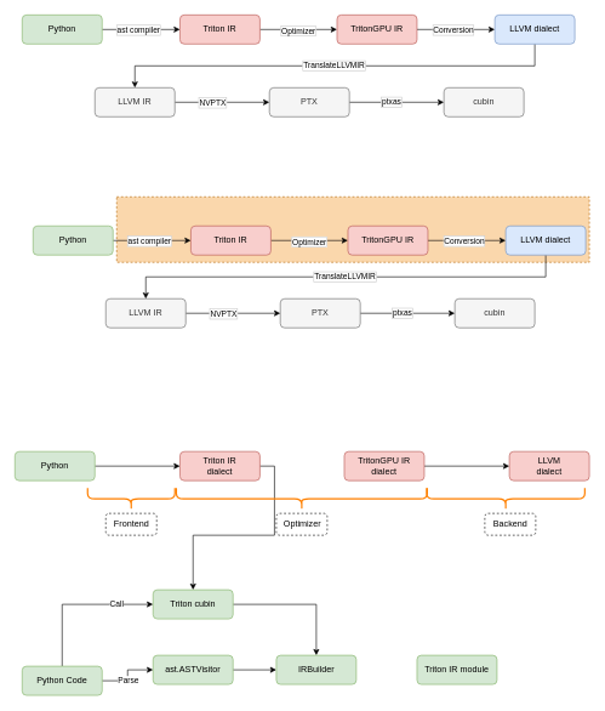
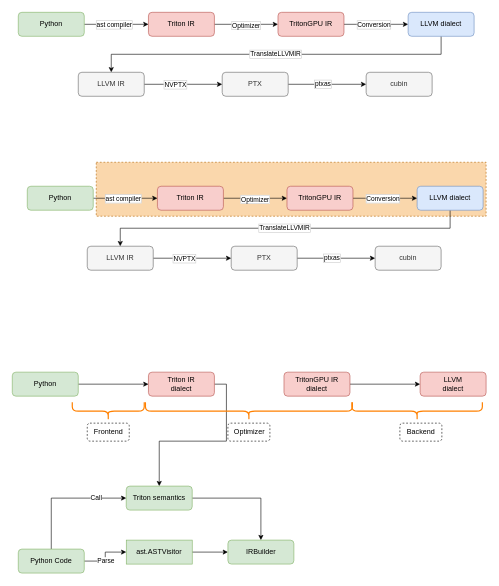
  <mxCell id="0" />
  <mxCell id="1" parent="0" />
  <mxCell id="2" value="" style="rounded=0;whiteSpace=wrap;html=1;labelBorderColor=#CCCCCC;dashed=1;strokeColor=#b46504;fillColor=#fad7ac;" vertex="1" parent="1"><mxGeometry x="160" y="270" width="650" height="90" as="geometry" /></mxCell>
  <mxCell id="3" value="" style="edgeStyle=orthogonalEdgeStyle;rounded=0;orthogonalLoop=1;jettySize=auto;html=1;" edge="1" parent="1" source="5" target="8"><mxGeometry relative="1" as="geometry" /></mxCell>
  <mxCell id="4" value="ast compiler" style="edgeLabel;html=1;align=center;verticalAlign=middle;resizable=0;points=[];labelBorderColor=#CCCCCC;" vertex="1" connectable="0" parent="3"><mxGeometry x="-0.14" relative="1" as="geometry"><mxPoint x="3" as="offset" /></mxGeometry></mxCell>
  <mxCell id="5" value="Python" style="rounded=1;whiteSpace=wrap;html=1;fillColor=#d5e8d4;strokeColor=#82b366;" parent="1" vertex="1"><mxGeometry x="30" y="20" width="110" height="40" as="geometry" /></mxCell>
  <mxCell id="6" value="" style="edgeStyle=orthogonalEdgeStyle;rounded=0;orthogonalLoop=1;jettySize=auto;html=1;" edge="1" parent="1" source="8" target="11"><mxGeometry relative="1" as="geometry" /></mxCell>
  <mxCell id="7" value="Optimizer" style="edgeLabel;html=1;align=center;verticalAlign=middle;resizable=0;points=[];labelBorderColor=#CCCCCC;" vertex="1" connectable="0" parent="6"><mxGeometry x="-0.019" y="-1" relative="1" as="geometry"><mxPoint as="offset" /></mxGeometry></mxCell>
  <mxCell id="8" value="Triton IR" style="rounded=1;whiteSpace=wrap;html=1;fillColor=#f8cecc;strokeColor=#b85450;" parent="1" vertex="1"><mxGeometry x="247" y="20" width="110" height="40" as="geometry" /></mxCell>
  <mxCell id="9" value="" style="edgeStyle=orthogonalEdgeStyle;rounded=0;orthogonalLoop=1;jettySize=auto;html=1;" edge="1" parent="1" source="11" target="14"><mxGeometry relative="1" as="geometry" /></mxCell>
  <mxCell id="10" value="Conversion" style="edgeLabel;html=1;align=center;verticalAlign=middle;resizable=0;points=[];labelBorderColor=#CCCCCC;" vertex="1" connectable="0" parent="9"><mxGeometry x="-0.084" relative="1" as="geometry"><mxPoint as="offset" /></mxGeometry></mxCell>
  <mxCell id="11" value="TritonGPU IR" style="rounded=1;whiteSpace=wrap;html=1;fillColor=#f8cecc;strokeColor=#b85450;" parent="1" vertex="1"><mxGeometry x="463" y="20" width="110" height="40" as="geometry" /></mxCell>
  <mxCell id="12" style="edgeStyle=orthogonalEdgeStyle;rounded=0;orthogonalLoop=1;jettySize=auto;html=1;exitX=0.5;exitY=1;exitDx=0;exitDy=0;entryX=0.5;entryY=0;entryDx=0;entryDy=0;" edge="1" parent="1" source="14" target="17"><mxGeometry relative="1" as="geometry" /></mxCell>
  <mxCell id="13" value="TranslateLLVMIR" style="edgeLabel;html=1;align=center;verticalAlign=middle;resizable=0;points=[];labelBorderColor=#CCCCCC;" vertex="1" connectable="0" parent="12"><mxGeometry x="0.007" y="-1" relative="1" as="geometry"><mxPoint as="offset" /></mxGeometry></mxCell>
  <mxCell id="14" value="LLVM dialect" style="rounded=1;whiteSpace=wrap;html=1;fillColor=#dae8fc;strokeColor=#6c8ebf;" parent="1" vertex="1"><mxGeometry x="680" y="20" width="110" height="40" as="geometry" /></mxCell>
  <mxCell id="15" value="" style="edgeStyle=orthogonalEdgeStyle;rounded=0;orthogonalLoop=1;jettySize=auto;html=1;" edge="1" parent="1" source="17" target="20"><mxGeometry relative="1" as="geometry" /></mxCell>
  <mxCell id="16" value="NVPTX" style="edgeLabel;html=1;align=center;verticalAlign=middle;resizable=0;points=[];labelBorderColor=#CCCCCC;" vertex="1" connectable="0" parent="15"><mxGeometry x="-0.215" relative="1" as="geometry"><mxPoint as="offset" /></mxGeometry></mxCell>
  <mxCell id="17" value="LLVM IR" style="rounded=1;whiteSpace=wrap;html=1;fillColor=#f5f5f5;fontColor=#333333;strokeColor=#666666;" parent="1" vertex="1"><mxGeometry x="130" y="120" width="110" height="40" as="geometry" /></mxCell>
  <mxCell id="18" value="" style="edgeStyle=orthogonalEdgeStyle;rounded=0;orthogonalLoop=1;jettySize=auto;html=1;" edge="1" parent="1" source="20" target="21"><mxGeometry relative="1" as="geometry" /></mxCell>
  <mxCell id="19" value="ptxas" style="edgeLabel;html=1;align=center;verticalAlign=middle;resizable=0;points=[];labelBorderColor=#CCCCCC;" vertex="1" connectable="0" parent="18"><mxGeometry x="-0.123" y="1" relative="1" as="geometry"><mxPoint as="offset" /></mxGeometry></mxCell>
  <mxCell id="20" value="PTX" style="rounded=1;whiteSpace=wrap;html=1;fillColor=#f5f5f5;fontColor=#333333;strokeColor=#666666;" parent="1" vertex="1"><mxGeometry x="370" y="120" width="110" height="40" as="geometry" /></mxCell>
  <mxCell id="21" value="cubin" style="rounded=1;whiteSpace=wrap;html=1;fillColor=#f5f5f5;fontColor=#333333;strokeColor=#666666;" parent="1" vertex="1"><mxGeometry x="610" y="120" width="110" height="40" as="geometry" /></mxCell>
  <mxCell id="22" value="" style="edgeStyle=orthogonalEdgeStyle;rounded=0;orthogonalLoop=1;jettySize=auto;html=1;" edge="1" parent="1" source="24" target="27"><mxGeometry relative="1" as="geometry" /></mxCell>
  <mxCell id="23" value="ast compiler" style="edgeLabel;html=1;align=center;verticalAlign=middle;resizable=0;points=[];labelBorderColor=#CCCCCC;" vertex="1" connectable="0" parent="22"><mxGeometry x="-0.14" relative="1" as="geometry"><mxPoint x="3" as="offset" /></mxGeometry></mxCell>
  <mxCell id="24" value="Python" style="rounded=1;whiteSpace=wrap;html=1;fillColor=#d5e8d4;strokeColor=#82b366;" vertex="1" parent="1"><mxGeometry x="45" y="310" width="110" height="40" as="geometry" /></mxCell>
  <mxCell id="25" value="" style="edgeStyle=orthogonalEdgeStyle;rounded=0;orthogonalLoop=1;jettySize=auto;html=1;" edge="1" parent="1" source="27" target="30"><mxGeometry relative="1" as="geometry" /></mxCell>
  <mxCell id="26" value="Optimizer" style="edgeLabel;html=1;align=center;verticalAlign=middle;resizable=0;points=[];labelBorderColor=#CCCCCC;" vertex="1" connectable="0" parent="25"><mxGeometry x="-0.019" y="-1" relative="1" as="geometry"><mxPoint as="offset" /></mxGeometry></mxCell>
  <mxCell id="27" value="Triton IR" style="rounded=1;whiteSpace=wrap;html=1;fillColor=#f8cecc;strokeColor=#b85450;" vertex="1" parent="1"><mxGeometry x="262" y="310" width="110" height="40" as="geometry" /></mxCell>
  <mxCell id="28" value="" style="edgeStyle=orthogonalEdgeStyle;rounded=0;orthogonalLoop=1;jettySize=auto;html=1;" edge="1" parent="1" source="30" target="33"><mxGeometry relative="1" as="geometry" /></mxCell>
  <mxCell id="29" value="Conversion" style="edgeLabel;html=1;align=center;verticalAlign=middle;resizable=0;points=[];labelBorderColor=#CCCCCC;" vertex="1" connectable="0" parent="28"><mxGeometry x="-0.084" relative="1" as="geometry"><mxPoint as="offset" /></mxGeometry></mxCell>
  <mxCell id="30" value="TritonGPU IR" style="rounded=1;whiteSpace=wrap;html=1;fillColor=#f8cecc;strokeColor=#b85450;" vertex="1" parent="1"><mxGeometry x="478" y="310" width="110" height="40" as="geometry" /></mxCell>
  <mxCell id="31" style="edgeStyle=orthogonalEdgeStyle;rounded=0;orthogonalLoop=1;jettySize=auto;html=1;exitX=0.5;exitY=1;exitDx=0;exitDy=0;entryX=0.5;entryY=0;entryDx=0;entryDy=0;" edge="1" parent="1" source="33" target="36"><mxGeometry relative="1" as="geometry" /></mxCell>
  <mxCell id="32" value="TranslateLLVMIR" style="edgeLabel;html=1;align=center;verticalAlign=middle;resizable=0;points=[];labelBorderColor=#CCCCCC;" vertex="1" connectable="0" parent="31"><mxGeometry x="0.007" y="-1" relative="1" as="geometry"><mxPoint as="offset" /></mxGeometry></mxCell>
  <mxCell id="33" value="LLVM dialect" style="rounded=1;whiteSpace=wrap;html=1;fillColor=#dae8fc;strokeColor=#6c8ebf;" vertex="1" parent="1"><mxGeometry x="695" y="310" width="110" height="40" as="geometry" /></mxCell>
  <mxCell id="34" value="" style="edgeStyle=orthogonalEdgeStyle;rounded=0;orthogonalLoop=1;jettySize=auto;html=1;" edge="1" parent="1" source="36" target="39"><mxGeometry relative="1" as="geometry" /></mxCell>
  <mxCell id="35" value="NVPTX" style="edgeLabel;html=1;align=center;verticalAlign=middle;resizable=0;points=[];labelBorderColor=#CCCCCC;" vertex="1" connectable="0" parent="34"><mxGeometry x="-0.215" relative="1" as="geometry"><mxPoint as="offset" /></mxGeometry></mxCell>
  <mxCell id="36" value="LLVM IR" style="rounded=1;whiteSpace=wrap;html=1;fillColor=#f5f5f5;fontColor=#333333;strokeColor=#666666;" vertex="1" parent="1"><mxGeometry x="145" y="410" width="110" height="40" as="geometry" /></mxCell>
  <mxCell id="37" value="" style="edgeStyle=orthogonalEdgeStyle;rounded=0;orthogonalLoop=1;jettySize=auto;html=1;" edge="1" parent="1" source="39" target="40"><mxGeometry relative="1" as="geometry" /></mxCell>
  <mxCell id="38" value="ptxas" style="edgeLabel;html=1;align=center;verticalAlign=middle;resizable=0;points=[];labelBorderColor=#CCCCCC;" vertex="1" connectable="0" parent="37"><mxGeometry x="-0.123" y="1" relative="1" as="geometry"><mxPoint as="offset" /></mxGeometry></mxCell>
  <mxCell id="39" value="PTX" style="rounded=1;whiteSpace=wrap;html=1;fillColor=#f5f5f5;fontColor=#333333;strokeColor=#666666;" vertex="1" parent="1"><mxGeometry x="385" y="410" width="110" height="40" as="geometry" /></mxCell>
  <mxCell id="40" value="cubin" style="rounded=1;whiteSpace=wrap;html=1;fillColor=#f5f5f5;fontColor=#333333;strokeColor=#666666;" vertex="1" parent="1"><mxGeometry x="625" y="410" width="110" height="40" as="geometry" /></mxCell>
  <mxCell id="41" style="edgeStyle=orthogonalEdgeStyle;rounded=0;orthogonalLoop=1;jettySize=auto;html=1;exitX=1;exitY=0.5;exitDx=0;exitDy=0;" edge="1" parent="1" source="42" target="62"><mxGeometry relative="1" as="geometry" /></mxCell>
  <mxCell id="42" value="Triton IR&lt;br&gt;dialect" style="rounded=1;whiteSpace=wrap;html=1;fillColor=#f8cecc;strokeColor=#b85450;" vertex="1" parent="1"><mxGeometry x="247" y="620" width="110" height="40" as="geometry" /></mxCell>
  <mxCell id="43" style="edgeStyle=orthogonalEdgeStyle;rounded=0;orthogonalLoop=1;jettySize=auto;html=1;exitX=1;exitY=0.5;exitDx=0;exitDy=0;" edge="1" parent="1" source="44" target="42"><mxGeometry relative="1" as="geometry" /></mxCell>
  <mxCell id="44" value="Python" style="rounded=1;whiteSpace=wrap;html=1;fillColor=#d5e8d4;strokeColor=#82b366;" vertex="1" parent="1"><mxGeometry y="620" width="110" height="40" as="geometry" x="20" /></mxCell>
  <mxCell id="45" style="edgeStyle=orthogonalEdgeStyle;rounded=0;orthogonalLoop=1;jettySize=auto;html=1;exitX=1;exitY=0.5;exitDx=0;exitDy=0;" edge="1" parent="1" source="46" target="47"><mxGeometry relative="1" as="geometry" /></mxCell>
  <mxCell id="46" value="TritonGPU IR&lt;br&gt;dialect" style="rounded=1;whiteSpace=wrap;html=1;fillColor=#f8cecc;strokeColor=#b85450;" vertex="1" parent="1"><mxGeometry x="473" y="620" width="110" height="40" as="geometry" /></mxCell>
  <mxCell id="47" value="LLVM&lt;br&gt;dialect" style="rounded=1;whiteSpace=wrap;html=1;fillColor=#f8cecc;strokeColor=#b85450;" vertex="1" parent="1"><mxGeometry x="700" y="620" width="110" height="40" as="geometry" /></mxCell>
  <mxCell id="48" value="" style="shape=curlyBracket;whiteSpace=wrap;html=1;rounded=1;labelPosition=left;verticalLabelPosition=middle;align=right;verticalAlign=middle;labelBorderColor=#CCCCCC;strokeColor=#FF8000;rotation=-90;strokeWidth=2;" vertex="1" parent="1"><mxGeometry x="165" y="625" width="30" height="120" as="geometry" /></mxCell>
  <mxCell id="49" value="" style="shape=curlyBracket;whiteSpace=wrap;html=1;rounded=1;labelPosition=left;verticalLabelPosition=middle;align=right;verticalAlign=middle;labelBorderColor=#CCCCCC;strokeColor=#FF8000;rotation=-90;strokeWidth=2;" vertex="1" parent="1"><mxGeometry x="399.5" y="512.5" width="30" height="345" as="geometry" /></mxCell>
  <mxCell id="50" value="" style="shape=curlyBracket;whiteSpace=wrap;html=1;rounded=1;labelPosition=left;verticalLabelPosition=middle;align=right;verticalAlign=middle;labelBorderColor=#CCCCCC;strokeColor=#FF8000;rotation=-90;strokeWidth=2;" vertex="1" parent="1"><mxGeometry x="680" y="576.25" width="30" height="217.5" as="geometry" /></mxCell>
  <mxCell id="51" value="Frontend" style="text;html=1;align=center;verticalAlign=middle;resizable=0;points=[];autosize=1;strokeColor=default;fillColor=none;rounded=1;dashed=1;" vertex="1" parent="1"><mxGeometry x="145" y="705" width="70" height="30" as="geometry" /></mxCell>
  <mxCell id="52" value="Optimizer" style="text;html=1;align=center;verticalAlign=middle;resizable=0;points=[];autosize=1;strokeColor=default;fillColor=none;rounded=1;dashed=1;" vertex="1" parent="1"><mxGeometry x="379.5" y="705" width="70" height="30" as="geometry" /></mxCell>
  <mxCell id="53" value="Backend" style="text;html=1;align=center;verticalAlign=middle;resizable=0;points=[];autosize=1;strokeColor=default;fillColor=none;rounded=1;dashed=1;" vertex="1" parent="1"><mxGeometry x="666.25" y="705" width="70" height="30" as="geometry" /></mxCell>
  <mxCell id="54" style="edgeStyle=orthogonalEdgeStyle;rounded=0;orthogonalLoop=1;jettySize=auto;html=1;exitX=1;exitY=0.5;exitDx=0;exitDy=0;" edge="1" parent="1" source="58" target="60"><mxGeometry relative="1" as="geometry" /></mxCell>
  <mxCell id="55" value="Parse" style="edgeLabel;html=1;align=center;verticalAlign=middle;resizable=0;points=[];" vertex="1" connectable="0" parent="54"><mxGeometry x="-0.15" relative="1" as="geometry"><mxPoint as="offset" /></mxGeometry></mxCell>
  <mxCell id="56" style="edgeStyle=orthogonalEdgeStyle;rounded=0;orthogonalLoop=1;jettySize=auto;html=1;exitX=0.5;exitY=0;exitDx=0;exitDy=0;entryX=0;entryY=0.5;entryDx=0;entryDy=0;" edge="1" parent="1" source="58" target="62"><mxGeometry relative="1" as="geometry" /></mxCell>
  <mxCell id="57" value="Call" style="edgeLabel;html=1;align=center;verticalAlign=middle;resizable=0;points=[];" vertex="1" connectable="0" parent="56"><mxGeometry x="0.102" y="1" relative="1" as="geometry"><mxPoint x="43" as="offset" /></mxGeometry></mxCell>
  <mxCell id="58" value="Python Code" style="rounded=1;whiteSpace=wrap;html=1;fillColor=#d5e8d4;strokeColor=#82b366;" vertex="1" parent="1"><mxGeometry x="30" y="915" width="110" height="40" as="geometry" /></mxCell>
  <mxCell id="59" style="edgeStyle=orthogonalEdgeStyle;rounded=0;orthogonalLoop=1;jettySize=auto;html=1;exitX=1;exitY=0.5;exitDx=0;exitDy=0;entryX=0;entryY=0.5;entryDx=0;entryDy=0;" edge="1" parent="1" source="60" target="63"><mxGeometry relative="1" as="geometry" /></mxCell>
- <mxCell id="60" value="ast.ASTVisitor" style="rounded=1;whiteSpace=wrap;html=1;fillColor=#d5e8d4;strokeColor=#82b366;" vertex="1" parent="1"><mxGeometry x="210" y="900" width="110" height="40" as="geometry" /></mxCell>
+ <mxCell id="60" value="ast.ASTVisitor" style="whiteSpace=wrap;html=1;fillColor=#d5e8d4;strokeColor=#82b366;rounded=0;" vertex="1" parent="1"><mxGeometry x="210" y="900" width="110" height="40" as="geometry" /></mxCell>
  <mxCell id="61" style="edgeStyle=orthogonalEdgeStyle;rounded=0;orthogonalLoop=1;jettySize=auto;html=1;exitX=1;exitY=0.5;exitDx=0;exitDy=0;entryX=0.5;entryY=0;entryDx=0;entryDy=0;" edge="1" parent="1" source="62" target="63"><mxGeometry relative="1" as="geometry" /></mxCell>
- <mxCell id="62" value="Triton cubin" style="rounded=1;whiteSpace=wrap;html=1;fillColor=#d5e8d4;strokeColor=#82b366;" vertex="1" parent="1"><mxGeometry x="210" y="810" width="110" height="40" as="geometry" /></mxCell>
+ <mxCell id="62" value="Triton semantics" style="rounded=1;whiteSpace=wrap;html=1;fillColor=#d5e8d4;strokeColor=#82b366;" vertex="1" parent="1"><mxGeometry x="210" y="810" width="110" height="40" as="geometry" /></mxCell>
  <mxCell id="63" value="IRBuilder" style="rounded=1;whiteSpace=wrap;html=1;fillColor=#d5e8d4;strokeColor=#82b366;" vertex="1" parent="1"><mxGeometry x="379.5" y="900" width="110" height="40" as="geometry" /></mxCell>
- <mxCell id="64" value="Triton IR module" style="rounded=1;whiteSpace=wrap;html=1;fillColor=#d5e8d4;strokeColor=#82b366;" vertex="1" parent="1"><mxGeometry x="573" y="900" width="110" height="40" as="geometry" /></mxCell>
